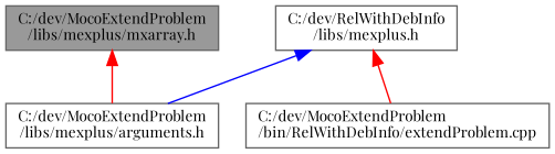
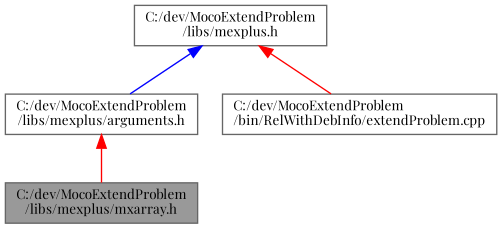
  digraph {
    fontname="Playfair Display"
    node [color=grey40 fillcolor=white fontname="Playfair Display" fontsize=10 shape=box style=filled]
    edge [color=red dir=back fontname="Playfair Display" fontsize=10 labelfontname=Helvetica labelfontsize=10 style=solid]
    n1 [color=gray40 fillcolor=grey60 fontcolor=black height=0.2 label="C:/dev/MocoExtendProblem\l/libs/mexplus/mxarray.h" width=0.4]
    n2 [height=0.2 label="C:/dev/MocoExtendProblem\l/libs/mexplus/arguments.h" width=0.4]
-   n3 [height=0.2 label="C:/dev/RelWithDebInfo\l/libs/mexplus.h" width=0.4]
+   n3 [height=0.2 label="C:/dev/MocoExtendProblem\l/libs/mexplus.h" width=0.4]
    n4 [height=0.2 label="C:/dev/MocoExtendProblem\l/bin/RelWithDebInfo/extendProblem.cpp" width=0.4]
-   n1 -> n2
+   n2 -> n1
    n3 -> n2 [color=blue]
    n3 -> n4
  }
